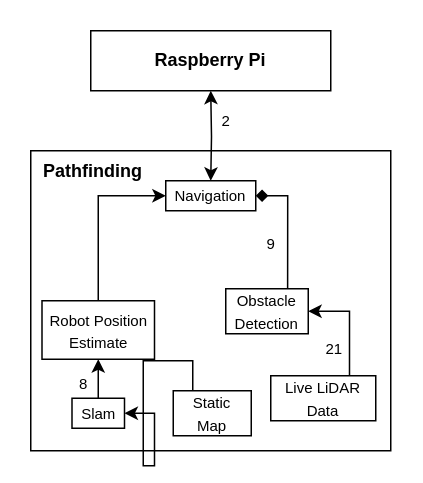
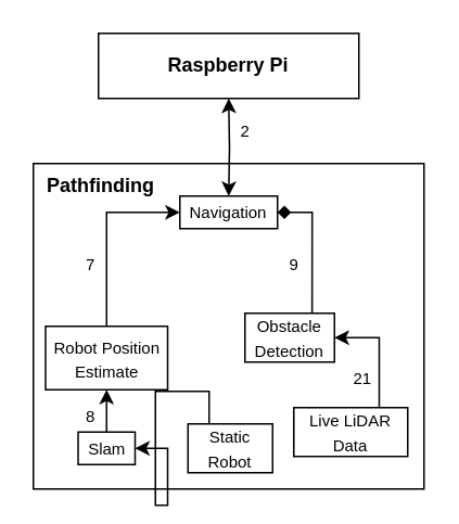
  <mxCell id="0" />
  <mxCell id="1" parent="0" />
  <mxCell id="2" value="&lt;b&gt;Raspberry Pi&lt;/b&gt;" style="rounded=0;whiteSpace=wrap;html=1;fontStyle=1" parent="1" vertex="1"><mxGeometry x="60" y="20" width="160" height="40" as="geometry" /></mxCell>
  <mxCell id="3" value="&lt;span style=&quot;font-size: 10px;&quot;&gt;2&lt;/span&gt;" style="text;html=1;align=center;verticalAlign=middle;resizable=0;points=[];autosize=1;strokeColor=none;fillColor=none;spacing=-3;" parent="1" vertex="1"><mxGeometry x="140" y="70" width="20" height="20" as="geometry" /></mxCell>
  <mxCell id="4" value="&lt;b&gt;&amp;nbsp; Pathfinding&lt;/b&gt;" style="rounded=0;whiteSpace=wrap;html=1;align=left;verticalAlign=top;" parent="1" vertex="1"><mxGeometry x="20" y="100" width="240" height="200" as="geometry" /></mxCell>
  <mxCell id="5" value="&lt;font style=&quot;font-size: 10px;&quot;&gt;Navigation&lt;/font&gt;" style="rounded=0;whiteSpace=wrap;html=1;" parent="1" vertex="1"><mxGeometry x="110" y="120" width="60" height="20" as="geometry" /></mxCell>
  <mxCell id="6" style="edgeStyle=orthogonalEdgeStyle;rounded=0;orthogonalLoop=1;jettySize=auto;html=1;exitX=0.75;exitY=0;exitDx=0;exitDy=0;entryX=1;entryY=0.5;entryDx=0;entryDy=0;endArrow=diamond;" parent="1" source="7" target="5" edge="1"><mxGeometry relative="1" as="geometry" /></mxCell>
  <mxCell id="7" value="&lt;font style=&quot;font-size: 10px;&quot;&gt;Obstacle&lt;/font&gt;&lt;div&gt;&lt;font style=&quot;font-size: 10px;&quot;&gt;Detection&lt;/font&gt;&lt;/div&gt;" style="rounded=0;whiteSpace=wrap;html=1;" parent="1" vertex="1"><mxGeometry x="150" y="192" width="55" height="30" as="geometry" /></mxCell>
  <mxCell id="8" style="edgeStyle=orthogonalEdgeStyle;rounded=0;orthogonalLoop=1;jettySize=auto;html=1;exitX=0.25;exitY=0;exitDx=0;exitDy=0;" parent="1" source="9" target="15" edge="1"><mxGeometry relative="1" as="geometry" /></mxCell>
- <mxCell id="9" value="&lt;span style=&quot;font-size: 10px;&quot;&gt;Static&lt;/span&gt;&lt;div&gt;&lt;span style=&quot;font-size: 10px;&quot;&gt;Map&lt;/span&gt;&lt;/div&gt;" style="rounded=0;whiteSpace=wrap;html=1;" parent="1" vertex="1"><mxGeometry x="115" y="260" width="52" height="30" as="geometry" /></mxCell>
+ <mxCell id="9" value="&lt;span style=&quot;font-size: 10px;&quot;&gt;Static&lt;/span&gt;&lt;div&gt;&lt;span style=&quot;font-size: 10px;&quot;&gt;Robot&lt;/span&gt;&lt;/div&gt;" style="rounded=0;whiteSpace=wrap;html=1;" parent="1" vertex="1"><mxGeometry x="115" y="260" width="52" height="30" as="geometry" /></mxCell>
  <mxCell id="10" style="edgeStyle=orthogonalEdgeStyle;rounded=0;orthogonalLoop=1;jettySize=auto;html=1;exitX=0.75;exitY=0;exitDx=0;exitDy=0;entryX=1;entryY=0.5;entryDx=0;entryDy=0;" parent="1" source="11" target="7" edge="1"><mxGeometry relative="1" as="geometry" /></mxCell>
  <mxCell id="11" value="&lt;span style=&quot;font-size: 10px;&quot;&gt;Live LiDAR&lt;/span&gt;&lt;div&gt;&lt;span style=&quot;font-size: 10px;&quot;&gt;Data&lt;/span&gt;&lt;/div&gt;" style="rounded=0;whiteSpace=wrap;html=1;" parent="1" vertex="1"><mxGeometry x="180" y="250" width="70" height="30" as="geometry" /></mxCell>
  <mxCell id="12" style="edgeStyle=orthogonalEdgeStyle;rounded=0;orthogonalLoop=1;jettySize=auto;html=1;exitX=0.5;exitY=0;exitDx=0;exitDy=0;entryX=0;entryY=0.5;entryDx=0;entryDy=0;" parent="1" source="13" target="5" edge="1"><mxGeometry relative="1" as="geometry" /></mxCell>
  <mxCell id="13" value="&lt;span style=&quot;font-size: 10px;&quot;&gt;Robot Position&lt;/span&gt;&lt;div&gt;&lt;span style=&quot;font-size: 10px;&quot;&gt;Estimate&lt;/span&gt;&lt;/div&gt;" style="rounded=0;whiteSpace=wrap;html=1;" parent="1" vertex="1"><mxGeometry x="27.5" y="200" width="75" height="39" as="geometry" /></mxCell>
  <mxCell id="14" style="edgeStyle=orthogonalEdgeStyle;rounded=0;orthogonalLoop=1;jettySize=auto;html=1;exitX=0.5;exitY=0;exitDx=0;exitDy=0;entryX=0.5;entryY=1;entryDx=0;entryDy=0;" parent="1" source="15" target="13" edge="1"><mxGeometry relative="1" as="geometry" /></mxCell>
  <mxCell id="15" value="&lt;font style=&quot;font-size: 10px;&quot;&gt;Slam&lt;/font&gt;" style="rounded=0;whiteSpace=wrap;html=1;" parent="1" vertex="1"><mxGeometry x="47.5" y="265" width="35" height="20" as="geometry" /></mxCell>
  <mxCell id="16" value="&lt;font style=&quot;font-size: 10px;&quot;&gt;9&lt;/font&gt;" style="text;html=1;align=center;verticalAlign=middle;resizable=0;points=[];autosize=1;strokeColor=none;fillColor=none;spacing=-3;" parent="1" vertex="1"><mxGeometry x="170" y="152" width="20" height="20" as="geometry" /></mxCell>
+ <mxCell id="17" value="&lt;font style=&quot;font-size: 10px;&quot;&gt;7&lt;/font&gt;" style="text;html=1;align=center;verticalAlign=middle;resizable=0;points=[];autosize=1;strokeColor=none;fillColor=none;spacing=-3;" parent="1" vertex="1"><mxGeometry x="44.5" y="152" width="20" height="20" as="geometry" /></mxCell>
  <mxCell id="18" value="&lt;font style=&quot;font-size: 10px;&quot;&gt;8&lt;/font&gt;" style="text;html=1;align=center;verticalAlign=middle;resizable=0;points=[];autosize=1;strokeColor=none;fillColor=none;spacing=-3;" parent="1" vertex="1"><mxGeometry x="44.5" y="245" width="20" height="20" as="geometry" /></mxCell>
  <mxCell id="19" value="&lt;font style=&quot;font-size: 10px;&quot;&gt;21&lt;/font&gt;" style="text;html=1;align=center;verticalAlign=middle;resizable=0;points=[];autosize=1;strokeColor=none;fillColor=none;spacing=-3;" parent="1" vertex="1"><mxGeometry x="212" y="222" width="20" height="20" as="geometry" /></mxCell>
  <mxCell id="20" style="edgeStyle=orthogonalEdgeStyle;rounded=0;orthogonalLoop=1;jettySize=auto;html=1;startArrow=classic;startFill=1;entryX=0.5;entryY=0;entryDx=0;entryDy=0;" parent="1" edge="1" target="5"><mxGeometry relative="1" as="geometry"><mxPoint x="140" y="60" as="sourcePoint" /><mxPoint x="140" y="140" as="targetPoint" /></mxGeometry></mxCell>
